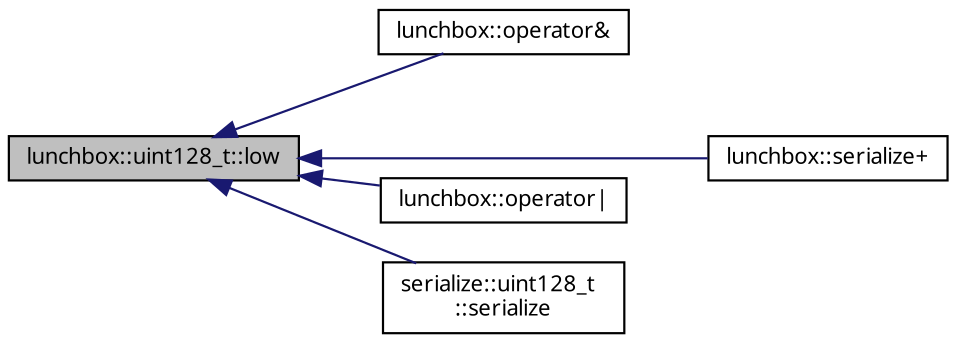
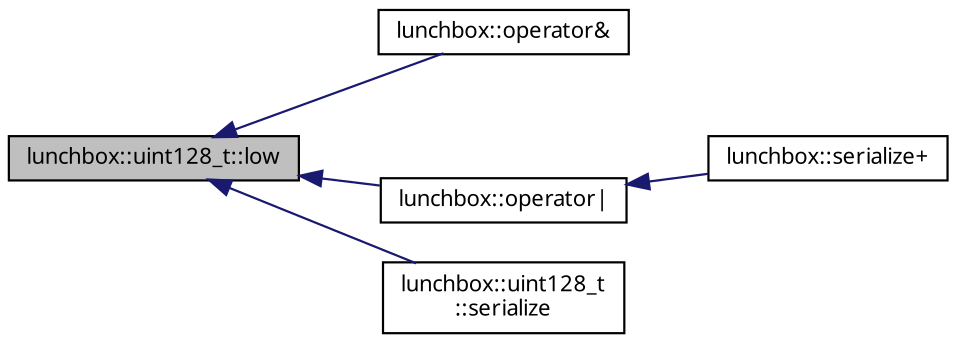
  digraph {
    rankdir=LR
    node [color=black fillcolor=white fontname=Sans fontsize=10 shape=record style=filled]
    edge [color=midnightblue dir=back fontname=Sans fontsize=10 labelfontname=Sans labelfontsize=10 style=solid]
    n1 [fillcolor=grey75 fontcolor=black height=0.2 label="lunchbox::uint128_t::low" width=0.4]
    n2 [height=0.2 label="lunchbox::operator&" width=0.4]
    n3 [height=0.2 label="lunchbox::serialize+" width=0.4]
    n4 [height=0.2 label="lunchbox::operator\|" width=0.4]
-   n5 [height=0.2 label="serialize::uint128_t\l::serialize" width=0.4]
+   n5 [height=0.2 label="lunchbox::uint128_t\l::serialize" width=0.4]
    n1 -> n2
-   n1 -> n3
+   n4 -> n3
    n1 -> n4
    n1 -> n5
  }
